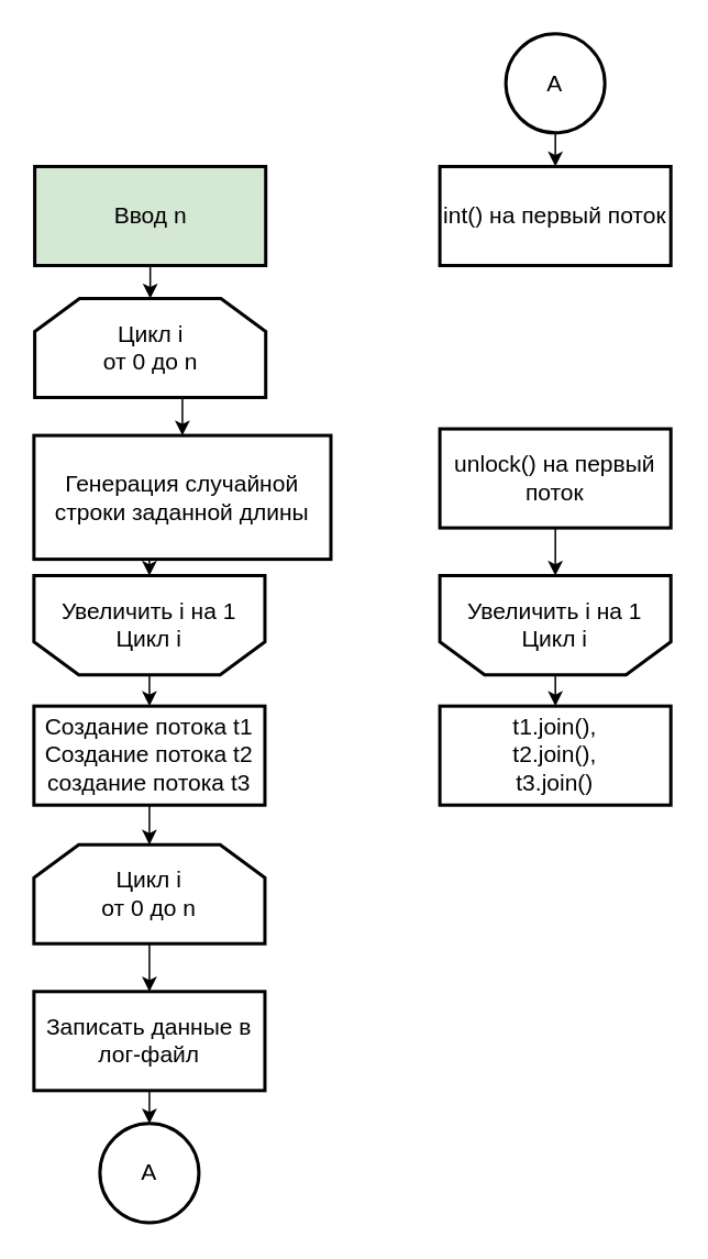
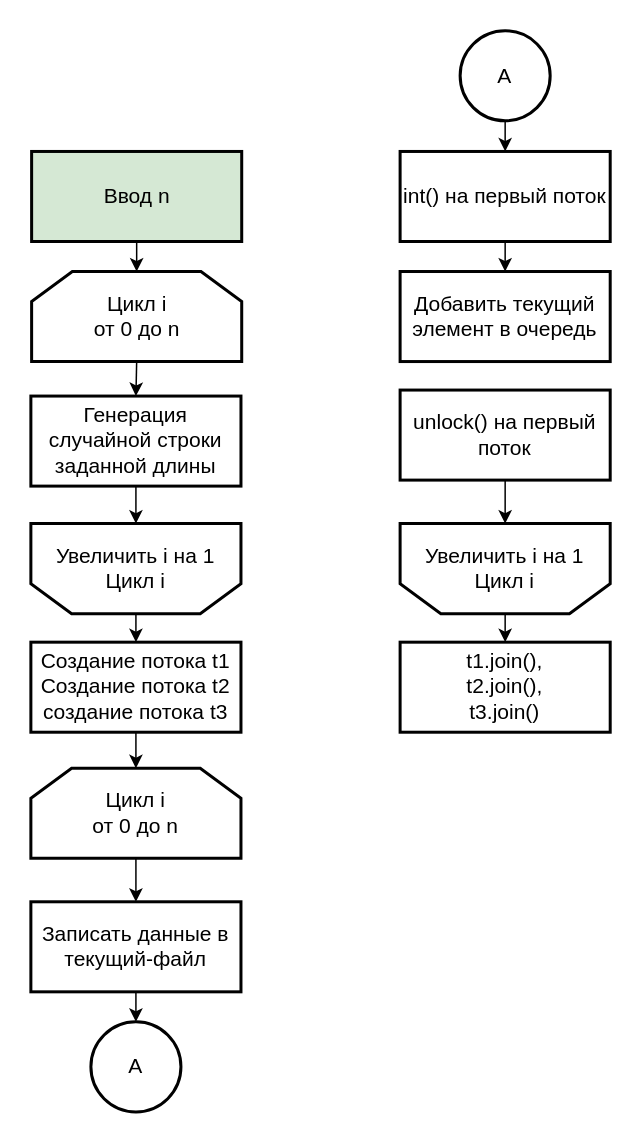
  <mxCell id="0" />
  <mxCell id="1" parent="0" />
  <mxCell id="2" style="edgeStyle=orthogonalEdgeStyle;rounded=0;orthogonalLoop=1;jettySize=auto;html=1;exitX=0.5;exitY=1;exitDx=0;exitDy=0;exitPerimeter=0;entryX=0.5;entryY=0;entryDx=0;entryDy=0;" edge="1" parent="1" source="3" target="9"><mxGeometry relative="1" as="geometry" /></mxCell>
  <mxCell id="3" value="&lt;font style=&quot;font-size: 14px&quot;&gt;Цикл i&lt;br&gt;от 0 до n&lt;/font&gt;" style="strokeWidth=2;html=1;shape=stencil(rZVNb4MwDIZ/Ta5VIFpXjlPWnapeetg5pe6ICgkKWbv9+6W4aHwMxrxKHPBreB9sbIUJWWWqBBZzowpg4pnF8cbaMggbXWgfwnCbYWLJMbxgmKwwVFUJqUftrJxW+xwwU3lnT3DRB39z0CYDh65izfhTeOZ6CZlaY4KJtqbqZFr5YKa0Ce/yDzTjiwfEfN5ijMpAKMCD66jf5W1RYPELmRTNI+0IpG5FDfc30uvfSRGNtKZ0r8+KZsK2hLr4gsc9XLKayduReAm1OlIvm60jVDfCEzIoYwso5F6lpzdn383hx68s1XW5B4kmXdgztIau16upBjQOuTYth8d/O/QaeAeLJcGC39mBUgblb6S5rWBiaIM+mIhaHRkjIY/WwcR8HXWe4zkyNroDg1rFc60WvgA=);whiteSpace=wrap;" vertex="1" parent="1"><mxGeometry x="20.501" y="180.429" width="140" height="60" as="geometry" /></mxCell>
  <mxCell id="4" style="edgeStyle=orthogonalEdgeStyle;rounded=0;orthogonalLoop=1;jettySize=auto;html=1;exitX=0.5;exitY=0;exitDx=0;exitDy=0;exitPerimeter=0;entryX=0.5;entryY=0;entryDx=0;entryDy=0;" edge="1" parent="1" source="5" target="26"><mxGeometry relative="1" as="geometry" /></mxCell>
  <mxCell id="5" value="&lt;font style=&quot;font-size: 14px&quot;&gt;&lt;span style=&quot;background-color: rgb(255 , 255 , 255)&quot;&gt;Увеличить i на 1&lt;/span&gt;&lt;br&gt;&lt;span style=&quot;background-color: rgb(255 , 255 , 255)&quot;&gt;Цикл i&lt;/span&gt;&lt;/font&gt;" style="strokeWidth=2;html=1;shape=stencil(rZVNb4MwDIZ/Ta5VIFpXjlPWnapeetg5pe6ICgkKWbv9+6W4aHwMxrxKHPBreB9sbIUJWWWqBBZzowpg4pnF8cbaMggbXWgfwnCbYWLJMbxgmKwwVFUJqUftrJxW+xwwU3lnT3DRB39z0CYDh65izfhTeOZ6CZlaY4KJtqbqZFr5YKa0Ce/yDzTjiwfEfN5ijMpAKMCD66jf5W1RYPELmRTNI+0IpG5FDfc30uvfSRGNtKZ0r8+KZsK2hLr4gsc9XLKayduReAm1OlIvm60jVDfCEzIoYwso5F6lpzdn383hx68s1XW5B4kmXdgztIau16upBjQOuTYth8d/O/QaeAeLJcGC39mBUgblb6S5rWBiaIM+mIhaHRkjIY/WwcR8HXWe4zkyNroDg1rFc60WvgA=);whiteSpace=wrap;flipV=1;" vertex="1" parent="1"><mxGeometry x="266.051" y="348.429" width="140" height="60" as="geometry" /></mxCell>
  <mxCell id="6" style="edgeStyle=orthogonalEdgeStyle;rounded=0;orthogonalLoop=1;jettySize=auto;html=1;exitX=0.5;exitY=0;exitDx=0;exitDy=0;exitPerimeter=0;entryX=0.5;entryY=0;entryDx=0;entryDy=0;" edge="1" parent="1" source="7" target="13"><mxGeometry relative="1" as="geometry" /></mxCell>
  <mxCell id="7" value="&lt;font style=&quot;font-size: 14px&quot;&gt;&lt;span style=&quot;background-color: rgb(255 , 255 , 255)&quot;&gt;Увеличить i на 1&lt;/span&gt;&lt;br&gt;&lt;span style=&quot;background-color: rgb(255 , 255 , 255)&quot;&gt;Цикл i&lt;/span&gt;&lt;/font&gt;" style="strokeWidth=2;html=1;shape=stencil(rZVNb4MwDIZ/Ta5VIFpXjlPWnapeetg5pe6ICgkKWbv9+6W4aHwMxrxKHPBreB9sbIUJWWWqBBZzowpg4pnF8cbaMggbXWgfwnCbYWLJMbxgmKwwVFUJqUftrJxW+xwwU3lnT3DRB39z0CYDh65izfhTeOZ6CZlaY4KJtqbqZFr5YKa0Ce/yDzTjiwfEfN5ijMpAKMCD66jf5W1RYPELmRTNI+0IpG5FDfc30uvfSRGNtKZ0r8+KZsK2hLr4gsc9XLKayduReAm1OlIvm60jVDfCEzIoYwso5F6lpzdn383hx68s1XW5B4kmXdgztIau16upBjQOuTYth8d/O/QaeAeLJcGC39mBUgblb6S5rWBiaIM+mIhaHRkjIY/WwcR8HXWe4zkyNroDg1rFc60WvgA=);whiteSpace=wrap;flipV=1;" vertex="1" parent="1"><mxGeometry x="20.001" y="348.429" width="140" height="60" as="geometry" /></mxCell>
  <mxCell id="8" style="edgeStyle=orthogonalEdgeStyle;rounded=0;orthogonalLoop=1;jettySize=auto;html=1;exitX=0.5;exitY=1;exitDx=0;exitDy=0;entryX=0.5;entryY=1;entryDx=0;entryDy=0;entryPerimeter=0;" edge="1" parent="1" source="9" target="7"><mxGeometry relative="1" as="geometry" /></mxCell>
- <mxCell id="9" value="&lt;font style=&quot;font-size: 14px&quot;&gt;Генерация случайной строки заданной длины&lt;/font&gt;" style="whiteSpace=wrap;html=1;strokeWidth=2;" vertex="1" parent="1"><mxGeometry x="20.001" y="263.429" width="180" height="75" as="geometry" /></mxCell>
+ <mxCell id="9" value="&lt;font style=&quot;font-size: 14px&quot;&gt;Генерация случайной строки заданной длины&lt;/font&gt;" style="whiteSpace=wrap;html=1;strokeWidth=2;" vertex="1" parent="1"><mxGeometry x="20.001" y="263.429" width="140" height="60" as="geometry" /></mxCell>
  <mxCell id="10" style="edgeStyle=orthogonalEdgeStyle;rounded=0;orthogonalLoop=1;jettySize=auto;html=1;exitX=0.5;exitY=1;exitDx=0;exitDy=0;entryX=0.5;entryY=0;entryDx=0;entryDy=0;entryPerimeter=0;" edge="1" parent="1" source="11" target="3"><mxGeometry relative="1" as="geometry" /></mxCell>
  <mxCell id="11" value="&lt;font style=&quot;font-size: 14px&quot;&gt;Ввод n&lt;/font&gt;" style="whiteSpace=wrap;html=1;strokeWidth=2;fillColor=#d5e8d4;" vertex="1" parent="1"><mxGeometry x="20.501" y="100.429" width="140" height="60" as="geometry" /></mxCell>
  <mxCell id="12" style="edgeStyle=orthogonalEdgeStyle;rounded=0;orthogonalLoop=1;jettySize=auto;html=1;exitX=0.5;exitY=1;exitDx=0;exitDy=0;entryX=0.5;entryY=0;entryDx=0;entryDy=0;entryPerimeter=0;" edge="1" parent="1" source="13" target="15"><mxGeometry relative="1" as="geometry" /></mxCell>
  <mxCell id="13" value="&lt;font style=&quot;font-size: 14px&quot;&gt;Создание потока t1&lt;br&gt;Создание потока t2&lt;br&gt;создание потока t3&lt;br&gt;&lt;/font&gt;" style="whiteSpace=wrap;html=1;strokeWidth=2;" vertex="1" parent="1"><mxGeometry x="20.001" y="427.429" width="140" height="60" as="geometry" /></mxCell>
  <mxCell id="14" style="edgeStyle=orthogonalEdgeStyle;rounded=0;orthogonalLoop=1;jettySize=auto;html=1;exitX=0.5;exitY=1;exitDx=0;exitDy=0;exitPerimeter=0;entryX=0.5;entryY=0;entryDx=0;entryDy=0;" edge="1" parent="1" source="15" target="17"><mxGeometry relative="1" as="geometry" /></mxCell>
  <mxCell id="15" value="&lt;font style=&quot;font-size: 14px&quot;&gt;Цикл i&lt;br&gt;от 0 до n&lt;/font&gt;" style="strokeWidth=2;html=1;shape=stencil(rZVNb4MwDIZ/Ta5VIFpXjlPWnapeetg5pe6ICgkKWbv9+6W4aHwMxrxKHPBreB9sbIUJWWWqBBZzowpg4pnF8cbaMggbXWgfwnCbYWLJMbxgmKwwVFUJqUftrJxW+xwwU3lnT3DRB39z0CYDh65izfhTeOZ6CZlaY4KJtqbqZFr5YKa0Ce/yDzTjiwfEfN5ijMpAKMCD66jf5W1RYPELmRTNI+0IpG5FDfc30uvfSRGNtKZ0r8+KZsK2hLr4gsc9XLKayduReAm1OlIvm60jVDfCEzIoYwso5F6lpzdn383hx68s1XW5B4kmXdgztIau16upBjQOuTYth8d/O/QaeAeLJcGC39mBUgblb6S5rWBiaIM+mIhaHRkjIY/WwcR8HXWe4zkyNroDg1rFc60WvgA=);whiteSpace=wrap;" vertex="1" parent="1"><mxGeometry x="20.001" y="511.429" width="140" height="60" as="geometry" /></mxCell>
  <mxCell id="16" style="edgeStyle=orthogonalEdgeStyle;rounded=0;orthogonalLoop=1;jettySize=auto;html=1;exitX=0.5;exitY=1;exitDx=0;exitDy=0;entryX=0.5;entryY=0;entryDx=0;entryDy=0;" edge="1" parent="1" source="17" target="18"><mxGeometry relative="1" as="geometry" /></mxCell>
- <mxCell id="17" value="&lt;font style=&quot;font-size: 14px&quot;&gt;Записать данные в лог-файл&lt;br&gt;&lt;/font&gt;" style="whiteSpace=wrap;html=1;strokeWidth=2;" vertex="1" parent="1"><mxGeometry x="20.001" y="600.429" width="140" height="60" as="geometry" /></mxCell>
+ <mxCell id="17" value="&lt;font style=&quot;font-size: 14px&quot;&gt;Записать данные в текущий-файл&lt;br&gt;&lt;/font&gt;" style="whiteSpace=wrap;html=1;strokeWidth=2;" vertex="1" parent="1"><mxGeometry x="20.001" y="600.429" width="140" height="60" as="geometry" /></mxCell>
  <mxCell id="18" value="&lt;font style=&quot;font-size: 14px&quot;&gt;A&lt;/font&gt;" style="ellipse;whiteSpace=wrap;html=1;aspect=fixed;strokeWidth=2;" vertex="1" parent="1"><mxGeometry x="60" y="680.43" width="60" height="60" as="geometry" /></mxCell>
+ <mxCell id="19" style="edgeStyle=orthogonalEdgeStyle;rounded=0;orthogonalLoop=1;jettySize=auto;html=1;exitX=0.5;exitY=1;exitDx=0;exitDy=0;entryX=0.5;entryY=0;entryDx=0;entryDy=0;" edge="1" parent="1" source="20" target="23"><mxGeometry relative="1" as="geometry" /></mxCell>
  <mxCell id="20" value="&lt;font style=&quot;font-size: 14px&quot;&gt;int() на первый поток&lt;br&gt;&lt;/font&gt;" style="whiteSpace=wrap;html=1;strokeWidth=2;" vertex="1" parent="1"><mxGeometry x="266.051" y="100.429" width="140" height="60" as="geometry" /></mxCell>
  <mxCell id="21" style="edgeStyle=orthogonalEdgeStyle;rounded=0;orthogonalLoop=1;jettySize=auto;html=1;exitX=0.5;exitY=1;exitDx=0;exitDy=0;entryX=0.5;entryY=0;entryDx=0;entryDy=0;" edge="1" parent="1" source="22" target="20"><mxGeometry relative="1" as="geometry" /></mxCell>
  <mxCell id="22" value="&lt;font style=&quot;font-size: 14px&quot;&gt;A&lt;/font&gt;" style="ellipse;whiteSpace=wrap;html=1;aspect=fixed;strokeWidth=2;" vertex="1" parent="1"><mxGeometry x="306.05" y="20" width="60" height="60" as="geometry" /></mxCell>
+ <mxCell id="23" value="&lt;font style=&quot;font-size: 14px&quot;&gt;Добавить текущий элемент в очередь&lt;br&gt;&lt;/font&gt;" style="whiteSpace=wrap;html=1;strokeWidth=2;" vertex="1" parent="1"><mxGeometry x="266.051" y="180.429" width="140" height="60" as="geometry" /></mxCell>
  <mxCell id="24" style="edgeStyle=orthogonalEdgeStyle;rounded=0;orthogonalLoop=1;jettySize=auto;html=1;exitX=0.5;exitY=1;exitDx=0;exitDy=0;entryX=0.5;entryY=1;entryDx=0;entryDy=0;entryPerimeter=0;" edge="1" parent="1" source="25" target="5"><mxGeometry relative="1" as="geometry" /></mxCell>
  <mxCell id="25" value="&lt;font style=&quot;font-size: 14px&quot;&gt;unlock() на первый поток&lt;br&gt;&lt;/font&gt;" style="whiteSpace=wrap;html=1;strokeWidth=2;" vertex="1" parent="1"><mxGeometry x="266.051" y="259.429" width="140" height="60" as="geometry" /></mxCell>
  <mxCell id="26" value="&lt;font style=&quot;font-size: 14px&quot;&gt;t1.join(),&lt;br&gt;t2.join(),&lt;br&gt;t3.join()&lt;br&gt;&lt;/font&gt;" style="whiteSpace=wrap;html=1;strokeWidth=2;" vertex="1" parent="1"><mxGeometry x="266.051" y="427.429" width="140" height="60" as="geometry" /></mxCell>
